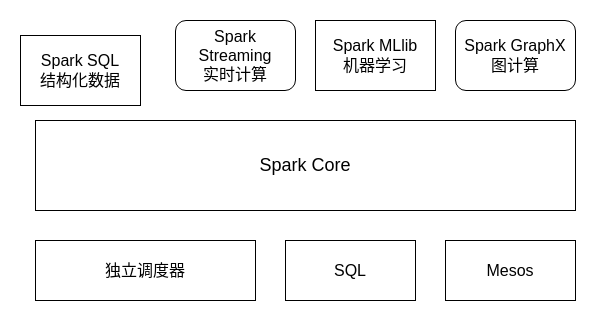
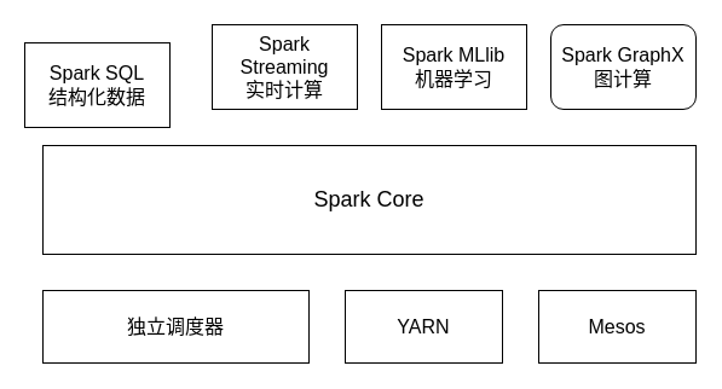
  <mxCell id="0" />
  <mxCell id="1" parent="0" />
  <mxCell id="2" value="Spark Core" style="rounded=0;whiteSpace=wrap;html=1;fontSize=18;" parent="1" vertex="1"><mxGeometry x="35" y="120" width="540" height="90" as="geometry" /></mxCell>
  <mxCell id="3" value="独立调度器" style="rounded=0;whiteSpace=wrap;html=1;fontSize=16;" parent="1" vertex="1"><mxGeometry x="35" y="240" width="220" height="60" as="geometry" /></mxCell>
- <mxCell id="4" value="SQL" style="rounded=0;whiteSpace=wrap;html=1;fontSize=16;" parent="1" vertex="1"><mxGeometry x="285" y="240" width="130" height="60" as="geometry" /></mxCell>
+ <mxCell id="4" value="YARN" style="rounded=0;whiteSpace=wrap;html=1;fontSize=16;" parent="1" vertex="1"><mxGeometry x="285" y="240" width="130" height="60" as="geometry" /></mxCell>
  <mxCell id="5" value="Mesos" style="rounded=0;whiteSpace=wrap;html=1;fontSize=16;" parent="1" vertex="1"><mxGeometry x="445" y="240" width="130" height="60" as="geometry" /></mxCell>
  <mxCell id="6" value="Spark SQL&lt;br&gt;结构化数据" style="rounded=0;whiteSpace=wrap;html=1;fontSize=16;" parent="1" vertex="1"><mxGeometry x="20" y="35" width="120" height="70" as="geometry" /></mxCell>
- <mxCell id="7" value="Spark Streaming&lt;br&gt;实时计算" style="whiteSpace=wrap;html=1;fontSize=16;rounded=1;" parent="1" vertex="1"><mxGeometry x="175" y="20" width="120" height="70" as="geometry" /></mxCell>
+ <mxCell id="7" value="Spark Streaming&lt;br&gt;实时计算" style="rounded=0;whiteSpace=wrap;html=1;fontSize=16;" parent="1" vertex="1"><mxGeometry x="175" y="20" width="120" height="70" as="geometry" /></mxCell>
  <mxCell id="8" value="Spark MLlib&lt;br&gt;机器学习" style="rounded=0;whiteSpace=wrap;html=1;fontSize=16;" parent="1" vertex="1"><mxGeometry x="315" y="20" width="120" height="70" as="geometry" /></mxCell>
  <mxCell id="9" value="Spark GraphX&lt;br&gt;图计算" style="whiteSpace=wrap;html=1;fontSize=16;rounded=1;" parent="1" vertex="1"><mxGeometry x="455" y="20" width="120" height="70" as="geometry" /></mxCell>
